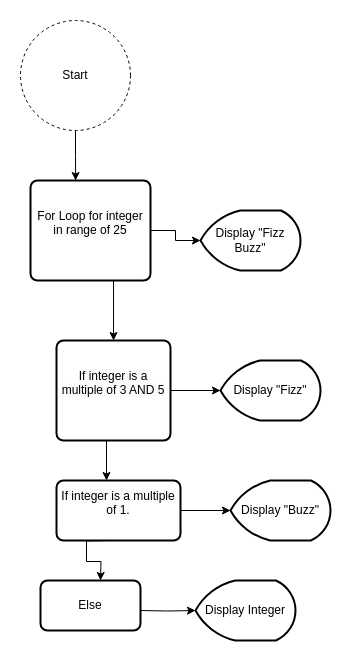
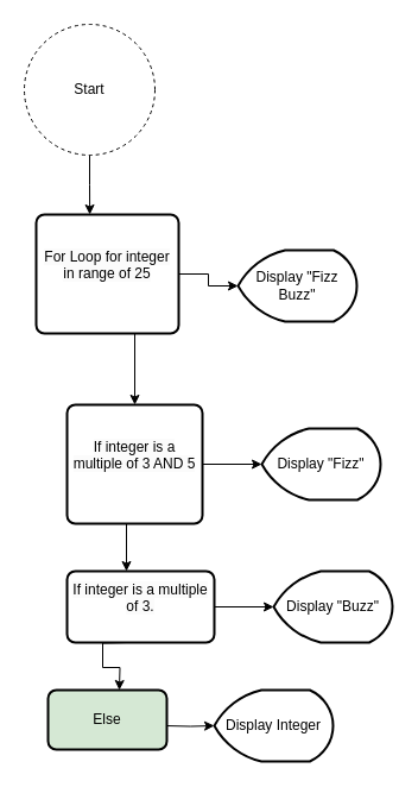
  <mxCell id="0" />
  <mxCell id="1" parent="0" />
  <mxCell id="2" value="Start" style="ellipse;whiteSpace=wrap;html=1;aspect=fixed;dashed=1;" vertex="1" parent="1"><mxGeometry x="20" y="20" width="110" height="110" as="geometry" /></mxCell>
  <mxCell id="3" value="Display &quot;Fizz Buzz&quot;" style="strokeWidth=2;html=1;shape=mxgraph.flowchart.display;whiteSpace=wrap;" vertex="1" parent="1"><mxGeometry x="200" y="210" width="100" height="60" as="geometry" /></mxCell>
  <mxCell id="4" style="edgeStyle=orthogonalEdgeStyle;rounded=0;orthogonalLoop=1;jettySize=auto;html=1;entryX=0.5;entryY=0;entryDx=0;entryDy=0;" edge="1" parent="1"><mxGeometry relative="1" as="geometry"><mxPoint x="106" y="430" as="sourcePoint" /><mxPoint x="106" y="480" as="targetPoint" /></mxGeometry></mxCell>
  <mxCell id="5" style="edgeStyle=orthogonalEdgeStyle;rounded=0;orthogonalLoop=1;jettySize=auto;html=1;entryX=0.346;entryY=0;entryDx=0;entryDy=0;entryPerimeter=0;" edge="1" parent="1" source="2"><mxGeometry relative="1" as="geometry"><mxPoint x="75.116" y="180" as="targetPoint" /></mxGeometry></mxCell>
  <mxCell id="6" style="edgeStyle=orthogonalEdgeStyle;rounded=0;orthogonalLoop=1;jettySize=auto;html=1;entryX=0.527;entryY=0;entryDx=0;entryDy=0;entryPerimeter=0;" edge="1" parent="1"><mxGeometry relative="1" as="geometry"><mxPoint x="113.02" y="260" as="sourcePoint" /><mxPoint x="113.02" y="340" as="targetPoint" /></mxGeometry></mxCell>
  <mxCell id="7" value="Display &quot;Fizz&quot;" style="strokeWidth=2;html=1;shape=mxgraph.flowchart.display;whiteSpace=wrap;" vertex="1" parent="1"><mxGeometry x="220" y="360" width="100" height="60" as="geometry" /></mxCell>
  <mxCell id="8" style="edgeStyle=orthogonalEdgeStyle;rounded=0;orthogonalLoop=1;jettySize=auto;html=1;entryX=0.5;entryY=0;entryDx=0;entryDy=0;" edge="1" parent="1"><mxGeometry relative="1" as="geometry"><mxPoint x="106" y="540" as="sourcePoint" /><mxPoint x="100" y="580" as="targetPoint" /></mxGeometry></mxCell>
  <mxCell id="9" value="Display &quot;Buzz&quot;" style="strokeWidth=2;html=1;shape=mxgraph.flowchart.display;whiteSpace=wrap;" vertex="1" parent="1"><mxGeometry x="230" y="480" width="100" height="60" as="geometry" /></mxCell>
  <mxCell id="10" style="edgeStyle=orthogonalEdgeStyle;rounded=0;orthogonalLoop=1;jettySize=auto;html=1;" edge="1" parent="1" target="11"><mxGeometry relative="1" as="geometry"><mxPoint x="220" y="610" as="targetPoint" /><mxPoint x="138.5" y="610" as="sourcePoint" /></mxGeometry></mxCell>
- <mxCell id="11" value="Display Integer" style="strokeWidth=2;html=1;shape=mxgraph.flowchart.display;whiteSpace=wrap;" vertex="1" parent="1"><mxGeometry x="195" y="580" width="100" height="60" as="geometry" /></mxCell>
+ <mxCell id="11" value="Display Integer" style="strokeWidth=2;html=1;shape=mxgraph.flowchart.display;whiteSpace=wrap;" vertex="1" parent="1"><mxGeometry x="180" y="580" width="100" height="60" as="geometry" /></mxCell>
  <mxCell id="12" value="&#10;&lt;span style=&quot;color: rgb(0, 0, 0); font-family: Helvetica; font-size: 12px; font-style: normal; font-variant-ligatures: normal; font-variant-caps: normal; font-weight: 400; letter-spacing: normal; orphans: 2; text-align: center; text-indent: 0px; text-transform: none; widows: 2; word-spacing: 0px; -webkit-text-stroke-width: 0px; white-space: normal; background-color: rgb(251, 251, 251); text-decoration-thickness: initial; text-decoration-style: initial; text-decoration-color: initial; display: inline !important; float: none;&quot;&gt;For Loop for integer in range of 25&lt;/span&gt;&#10;&#10;" style="rounded=1;whiteSpace=wrap;html=1;absoluteArcSize=1;arcSize=14;strokeWidth=2;" vertex="1" parent="1"><mxGeometry x="30" y="180" width="120" height="100" as="geometry" /></mxCell>
  <mxCell id="13" style="edgeStyle=orthogonalEdgeStyle;rounded=0;orthogonalLoop=1;jettySize=auto;html=1;entryX=0;entryY=0.5;entryDx=0;entryDy=0;entryPerimeter=0;" edge="1" parent="1" source="12" target="3"><mxGeometry relative="1" as="geometry" /></mxCell>
  <mxCell id="14" value="&#10;&lt;span style=&quot;color: rgb(0, 0, 0); font-family: Helvetica; font-size: 12px; font-style: normal; font-variant-ligatures: normal; font-variant-caps: normal; font-weight: 400; letter-spacing: normal; orphans: 2; text-align: center; text-indent: 0px; text-transform: none; widows: 2; word-spacing: 0px; -webkit-text-stroke-width: 0px; white-space: normal; background-color: rgb(251, 251, 251); text-decoration-thickness: initial; text-decoration-style: initial; text-decoration-color: initial; display: inline !important; float: none;&quot;&gt;If integer is a multiple of 3 AND 5&lt;/span&gt;&#10;&#10;" style="rounded=1;whiteSpace=wrap;html=1;absoluteArcSize=1;arcSize=14;strokeWidth=2;" vertex="1" parent="1"><mxGeometry x="56" y="340" width="114" height="100" as="geometry" /></mxCell>
  <mxCell id="15" style="edgeStyle=orthogonalEdgeStyle;rounded=0;orthogonalLoop=1;jettySize=auto;html=1;entryX=0;entryY=0.5;entryDx=0;entryDy=0;entryPerimeter=0;" edge="1" parent="1" source="14" target="7"><mxGeometry relative="1" as="geometry" /></mxCell>
  <mxCell id="16" style="edgeStyle=orthogonalEdgeStyle;rounded=0;orthogonalLoop=1;jettySize=auto;html=1;" edge="1" parent="1" source="17" target="9"><mxGeometry relative="1" as="geometry" /></mxCell>
- <mxCell id="17" value="&#10;&lt;span style=&quot;color: rgb(0, 0, 0); font-family: Helvetica; font-size: 12px; font-style: normal; font-variant-ligatures: normal; font-variant-caps: normal; font-weight: 400; letter-spacing: normal; orphans: 2; text-align: center; text-indent: 0px; text-transform: none; widows: 2; word-spacing: 0px; -webkit-text-stroke-width: 0px; white-space: normal; background-color: rgb(251, 251, 251); text-decoration-thickness: initial; text-decoration-style: initial; text-decoration-color: initial; display: inline !important; float: none;&quot;&gt;If integer is a multiple of 1.&lt;/span&gt;&#10;&#10;" style="rounded=1;whiteSpace=wrap;html=1;absoluteArcSize=1;arcSize=14;strokeWidth=2;" vertex="1" parent="1"><mxGeometry x="56" y="480" width="124" height="60" as="geometry" /></mxCell>
- <mxCell id="18" value="Else" style="rounded=1;whiteSpace=wrap;html=1;absoluteArcSize=1;arcSize=14;strokeWidth=2;" vertex="1" parent="1"><mxGeometry x="40" y="580" width="100" height="50" as="geometry" /></mxCell>
+ <mxCell id="17" value="&#10;&lt;span style=&quot;color: rgb(0, 0, 0); font-family: Helvetica; font-size: 12px; font-style: normal; font-variant-ligatures: normal; font-variant-caps: normal; font-weight: 400; letter-spacing: normal; orphans: 2; text-align: center; text-indent: 0px; text-transform: none; widows: 2; word-spacing: 0px; -webkit-text-stroke-width: 0px; white-space: normal; background-color: rgb(251, 251, 251); text-decoration-thickness: initial; text-decoration-style: initial; text-decoration-color: initial; display: inline !important; float: none;&quot;&gt;If integer is a multiple of 3.&lt;/span&gt;&#10;&#10;" style="rounded=1;whiteSpace=wrap;html=1;absoluteArcSize=1;arcSize=14;strokeWidth=2;" vertex="1" parent="1"><mxGeometry x="56" y="480" width="124" height="60" as="geometry" /></mxCell>
+ <mxCell id="18" value="Else" style="rounded=1;whiteSpace=wrap;html=1;absoluteArcSize=1;arcSize=14;strokeWidth=2;fillColor=#d5e8d4;" vertex="1" parent="1"><mxGeometry x="40" y="580" width="100" height="50" as="geometry" /></mxCell>
